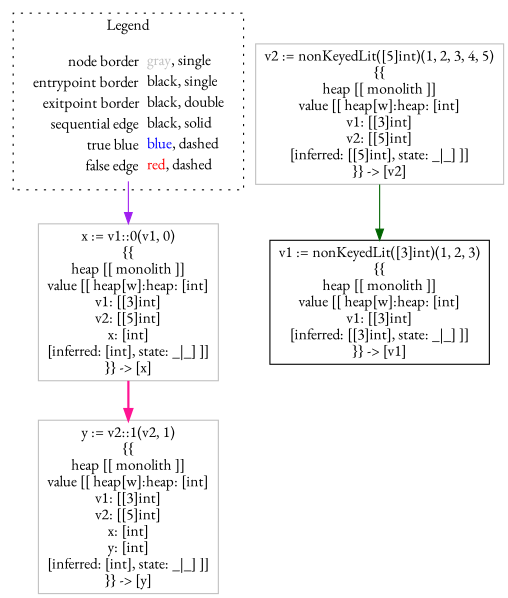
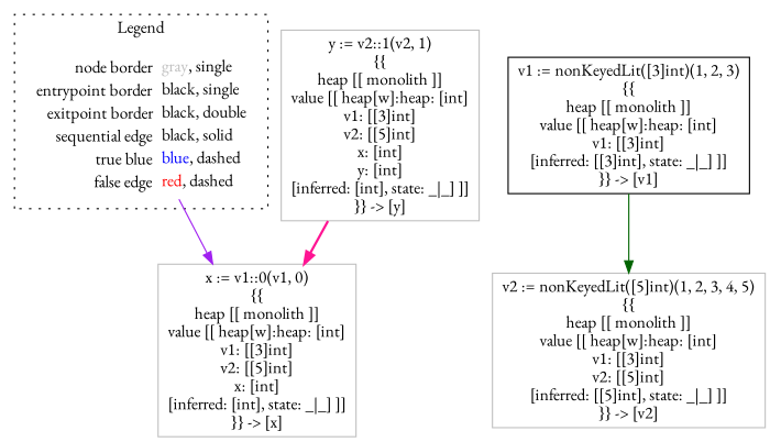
  digraph {
    fontname="EB Garamond"
    node [fontname="EB Garamond" shape=rect color=gray]
    edge [fontname="EB Garamond" style=solid]
    n1 [label=<<table border="0" cellpadding="2" cellspacing="0" cellborder="0"><tr><td align="right">node border&nbsp;</td><td align="left"><font color="gray">gray</font>, single</td></tr><tr><td align="right">entrypoint border&nbsp;</td><td align="left"><font color="black">black</font>, single</td></tr><tr><td align="right">exitpoint border&nbsp;</td><td align="left"><font color="black">black</font>, double</td></tr><tr><td align="right">sequential edge&nbsp;</td><td align="left"><font color="black">black</font>, solid</td></tr><tr><td align="right">true blue&nbsp;</td><td align="left"><font color="blue">blue</font>, dashed</td></tr><tr><td align="right">false edge&nbsp;</td><td align="left"><font color="red">red</font>, dashed</td></tr></table>> shape=plaintext color=""]
    n2 [label=<x := v1::0(v1, 0)<BR/>{{<BR/>heap [[ monolith ]]<BR/>value [[ heap[w]:heap: [int]<BR/>v1: [[3]int]<BR/>v2: [[5]int]<BR/>x: [int]<BR/>[inferred: [int], state: _|_] ]]<BR/>}} -&gt; [x]>]
    n3 [color=black label=<v1 := nonKeyedLit([3]int)(1, 2, 3)<BR/>{{<BR/>heap [[ monolith ]]<BR/>value [[ heap[w]:heap: [int]<BR/>v1: [[3]int]<BR/>[inferred: [[3]int], state: _|_] ]]<BR/>}} -&gt; [v1]>]
    n4 [label=<v2 := nonKeyedLit([5]int)(1, 2, 3, 4, 5)<BR/>{{<BR/>heap [[ monolith ]]<BR/>value [[ heap[w]:heap: [int]<BR/>v1: [[3]int]<BR/>v2: [[5]int]<BR/>[inferred: [[5]int], state: _|_] ]]<BR/>}} -&gt; [v2]>]
    n5 [label=<y := v2::1(v2, 1)<BR/>{{<BR/>heap [[ monolith ]]<BR/>value [[ heap[w]:heap: [int]<BR/>v1: [[3]int]<BR/>v2: [[5]int]<BR/>x: [int]<BR/>y: [int]<BR/>[inferred: [int], state: _|_] ]]<BR/>}} -&gt; [y]>]
    subgraph cluster_1 {
      label=Legend
      style=dotted
      n1
    }
    n1 -> n2 [color=purple]
-   n2 -> n5 [color=deeppink style=bold]
-   n4 -> n3 [color=darkgreen]
+   n5 -> n2 [color=deeppink style=bold]
+   n3 -> n4 [color=darkgreen]
  }
